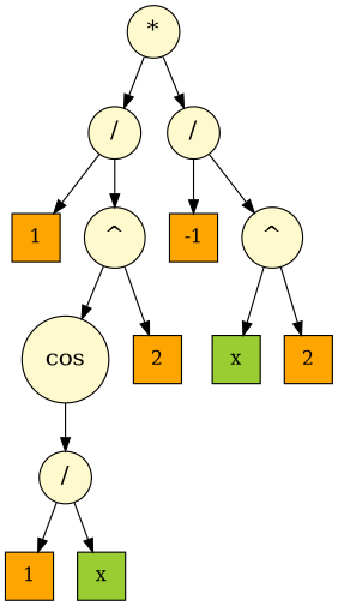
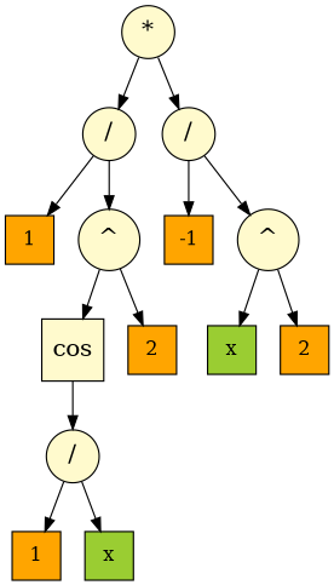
  digraph {
    node [fillcolor="#fffacd" shape=circle style=filled]
    n1 [fontsize=18 label="*"]
    n2 [fontsize=18 label="/"]
    n3 [fontsize=18 label="/"]
    n4 [fillcolor="#ffa500" label=1 shape=square]
    n5 [fontsize=18 label="^"]
-   n6 [fontsize=18 label=cos]
+   n6 [fontsize=18 label=cos shape=square]
    n7 [fillcolor="#ffa500" label=2 shape=square]
    n8 [fontsize=18 label="/"]
    n9 [fillcolor="#ffa500" label=1 shape=square]
    n10 [fillcolor="#9acd32" label=x shape=square]
    n11 [fillcolor="#ffa500" label=-1 shape=square]
    n12 [fontsize=18 label="^"]
    n13 [fillcolor="#9acd32" label=x shape=square]
    n14 [fillcolor="#ffa500" label=2 shape=square]
    n1 -> n2
    n1 -> n3
    n2 -> n4
    n2 -> n5
    n3 -> n11
    n3 -> n12
    n5 -> n6
    n5 -> n7
    n6 -> n8
    n8 -> n9
    n8 -> n10
    n12 -> n13
    n12 -> n14
  }
